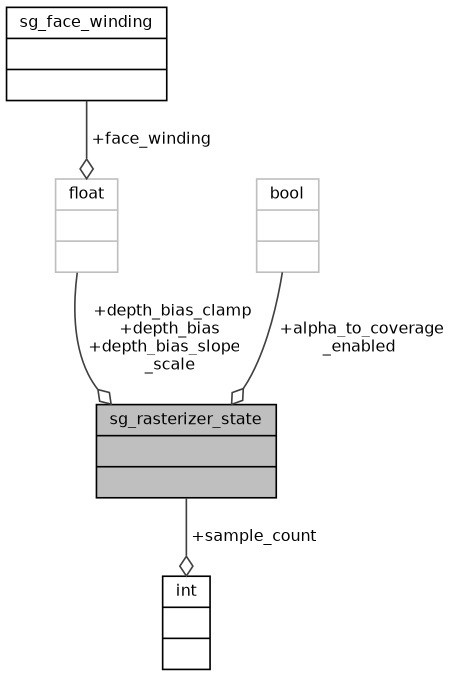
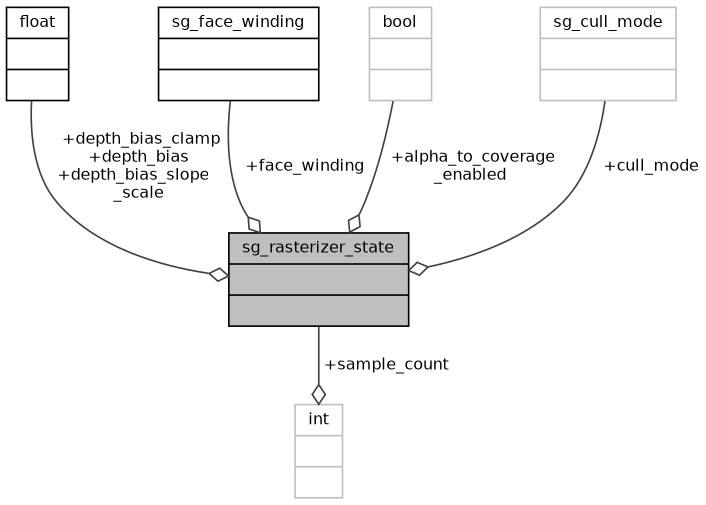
  digraph {
    node [color=black fontname=Helvetica fontsize=10 shape=record]
    edge [arrowhead=odiamond color=grey25 fontname=Helvetica fontsize=10 labelfontname=Helvetica labelfontsize=10 style=solid]
    n1 [fillcolor=grey75 fontcolor=black height=0.2 label="{sg_rasterizer_state\n||}" style=filled width=0.4]
-   n2 [height=0.2 label="{int\n||}" width=0.4]
-   n3 [color=grey75 height=0.2 label="{float\n||}" width=0.4]
+   n2 [color=grey75 height=0.2 label="{int\n||}" width=0.4]
+   n3 [height=0.2 label="{float\n||}" width=0.4]
    n4 [height=0.2 label="{sg_face_winding\n||}" width=0.4]
    n5 [color=grey75 height=0.2 label="{bool\n||}" width=0.4]
+   n6 [color=grey75 height=0.2 label="{sg_cull_mode\n||}" width=0.4]
    n1 -> n2 [label=" +sample_count"]
    n3 -> n1 [label=" +depth_bias_clamp\n+depth_bias\n+depth_bias_slope\l_scale"]
-   n4 -> n3 [label=" +face_winding"]
+   n4 -> n1 [label=" +face_winding"]
    n5 -> n1 [label=" +alpha_to_coverage\l_enabled"]
+   n6 -> n1 [label=" +cull_mode"]
  }
